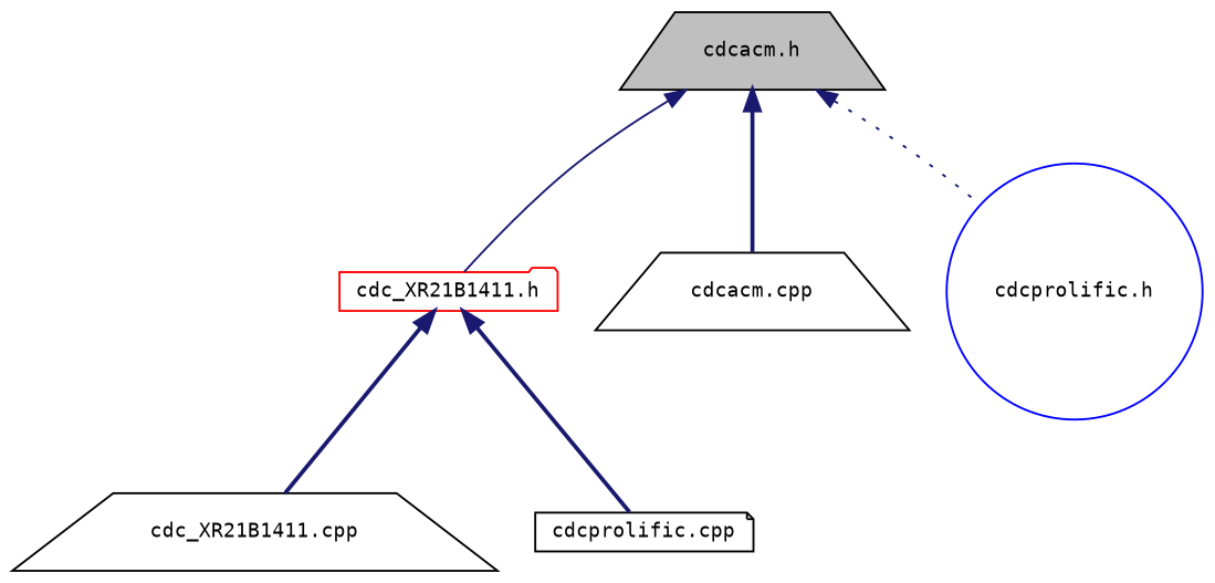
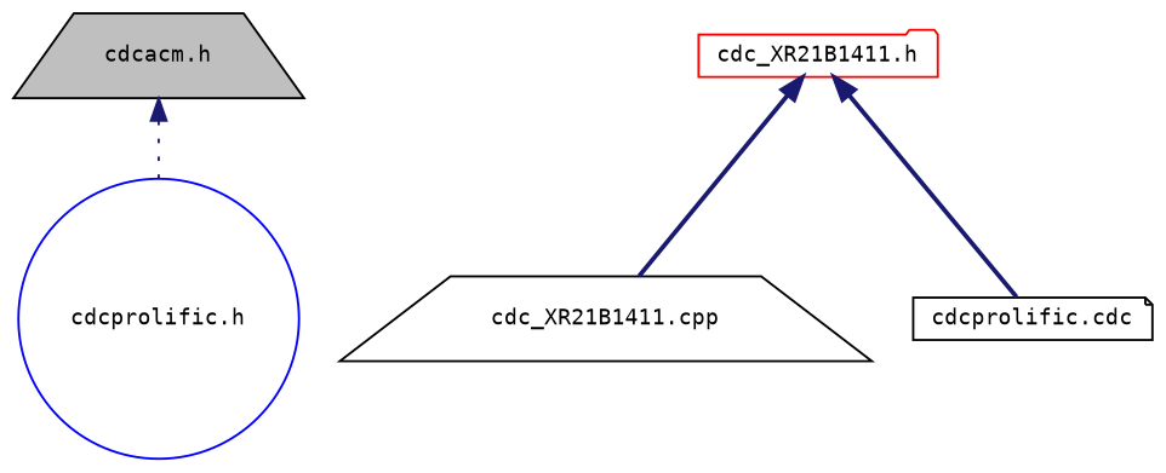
  digraph {
    fontname="DejaVu Sans Mono"
    node [color=black fillcolor=white fontname="DejaVu Sans Mono" fontsize=10 shape=trapezium style=filled]
    edge [color=midnightblue dir=back fontname="DejaVu Sans Mono" fontsize=10 labelfontname=Helvetica labelfontsize=10 style=bold]
    n1 [fillcolor=grey75 fontcolor=black height=0.2 label="cdcacm.h" width=0.4]
    n2 [color=red height=0.2 label="cdc_XR21B1411.h" shape=folder width=0.4]
-   n3 [height=0.2 label="cdcacm.cpp" width=0.4]
    n4 [color=blue height=0.2 label="cdcprolific.h" shape=circle width=0.4]
    n5 [height=0.2 label="cdc_XR21B1411.cpp" width=0.4]
-   n6 [height=0.2 label="cdcprolific.cpp" shape=note width=0.4]
-   n1 -> n2 [style=solid]
-   n1 -> n3
+   n6 [height=0.2 label="cdcprolific.cdc" shape=note width=0.4]
    n1 -> n4 [style=dotted]
    n2 -> n5
    n2 -> n6
  }
